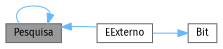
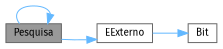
  digraph {
    fontname="Fira Sans"
    rankdir=LR
    node [color=grey40 fillcolor=white fontname="Fira Sans" fontsize=10 shape=box style=filled]
    edge [color=steelblue1 fontname="Fira Sans" fontsize=10 labelfontname=Helvetica labelfontsize=10 style=solid]
    n1 [color=gray40 fillcolor=grey60 fontcolor=black height=0.2 label=Pesquisa width=0.4]
    n2 [height=0.2 label=EExterno width=0.4]
    n3 [height=0.2 label=Bit width=0.4]
    n1 -> n1
-   n2 -> n1
+   n1 -> n2
    n2 -> n3
  }
